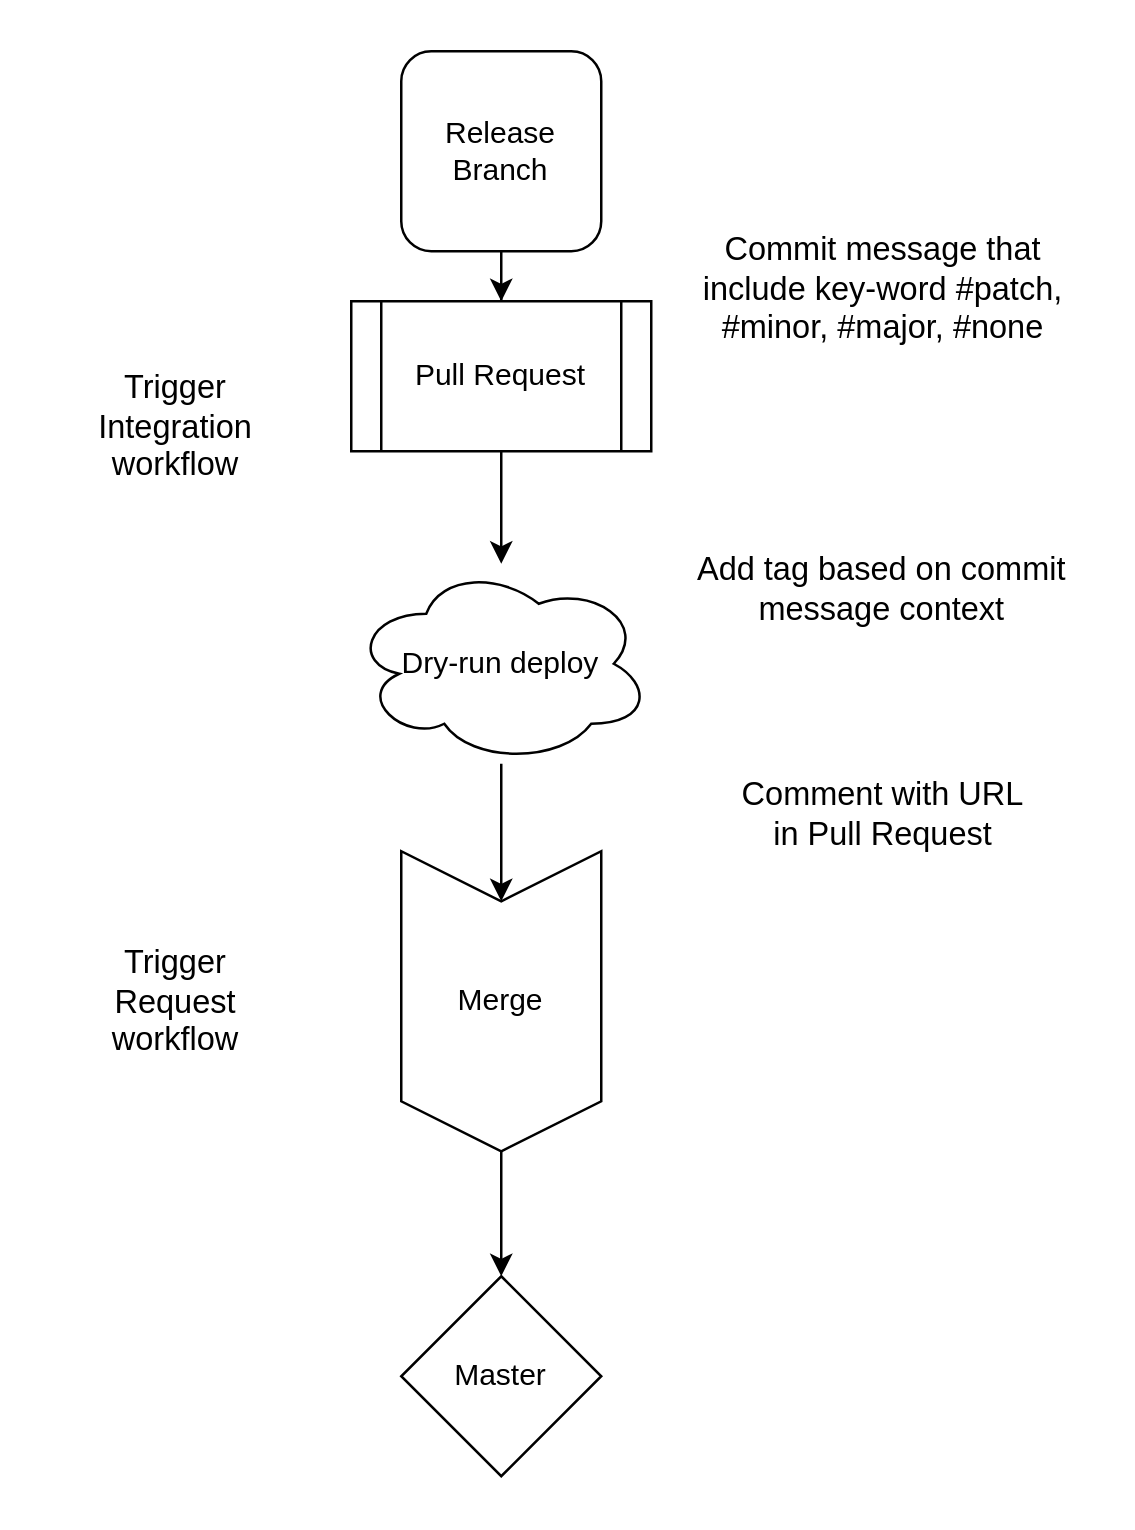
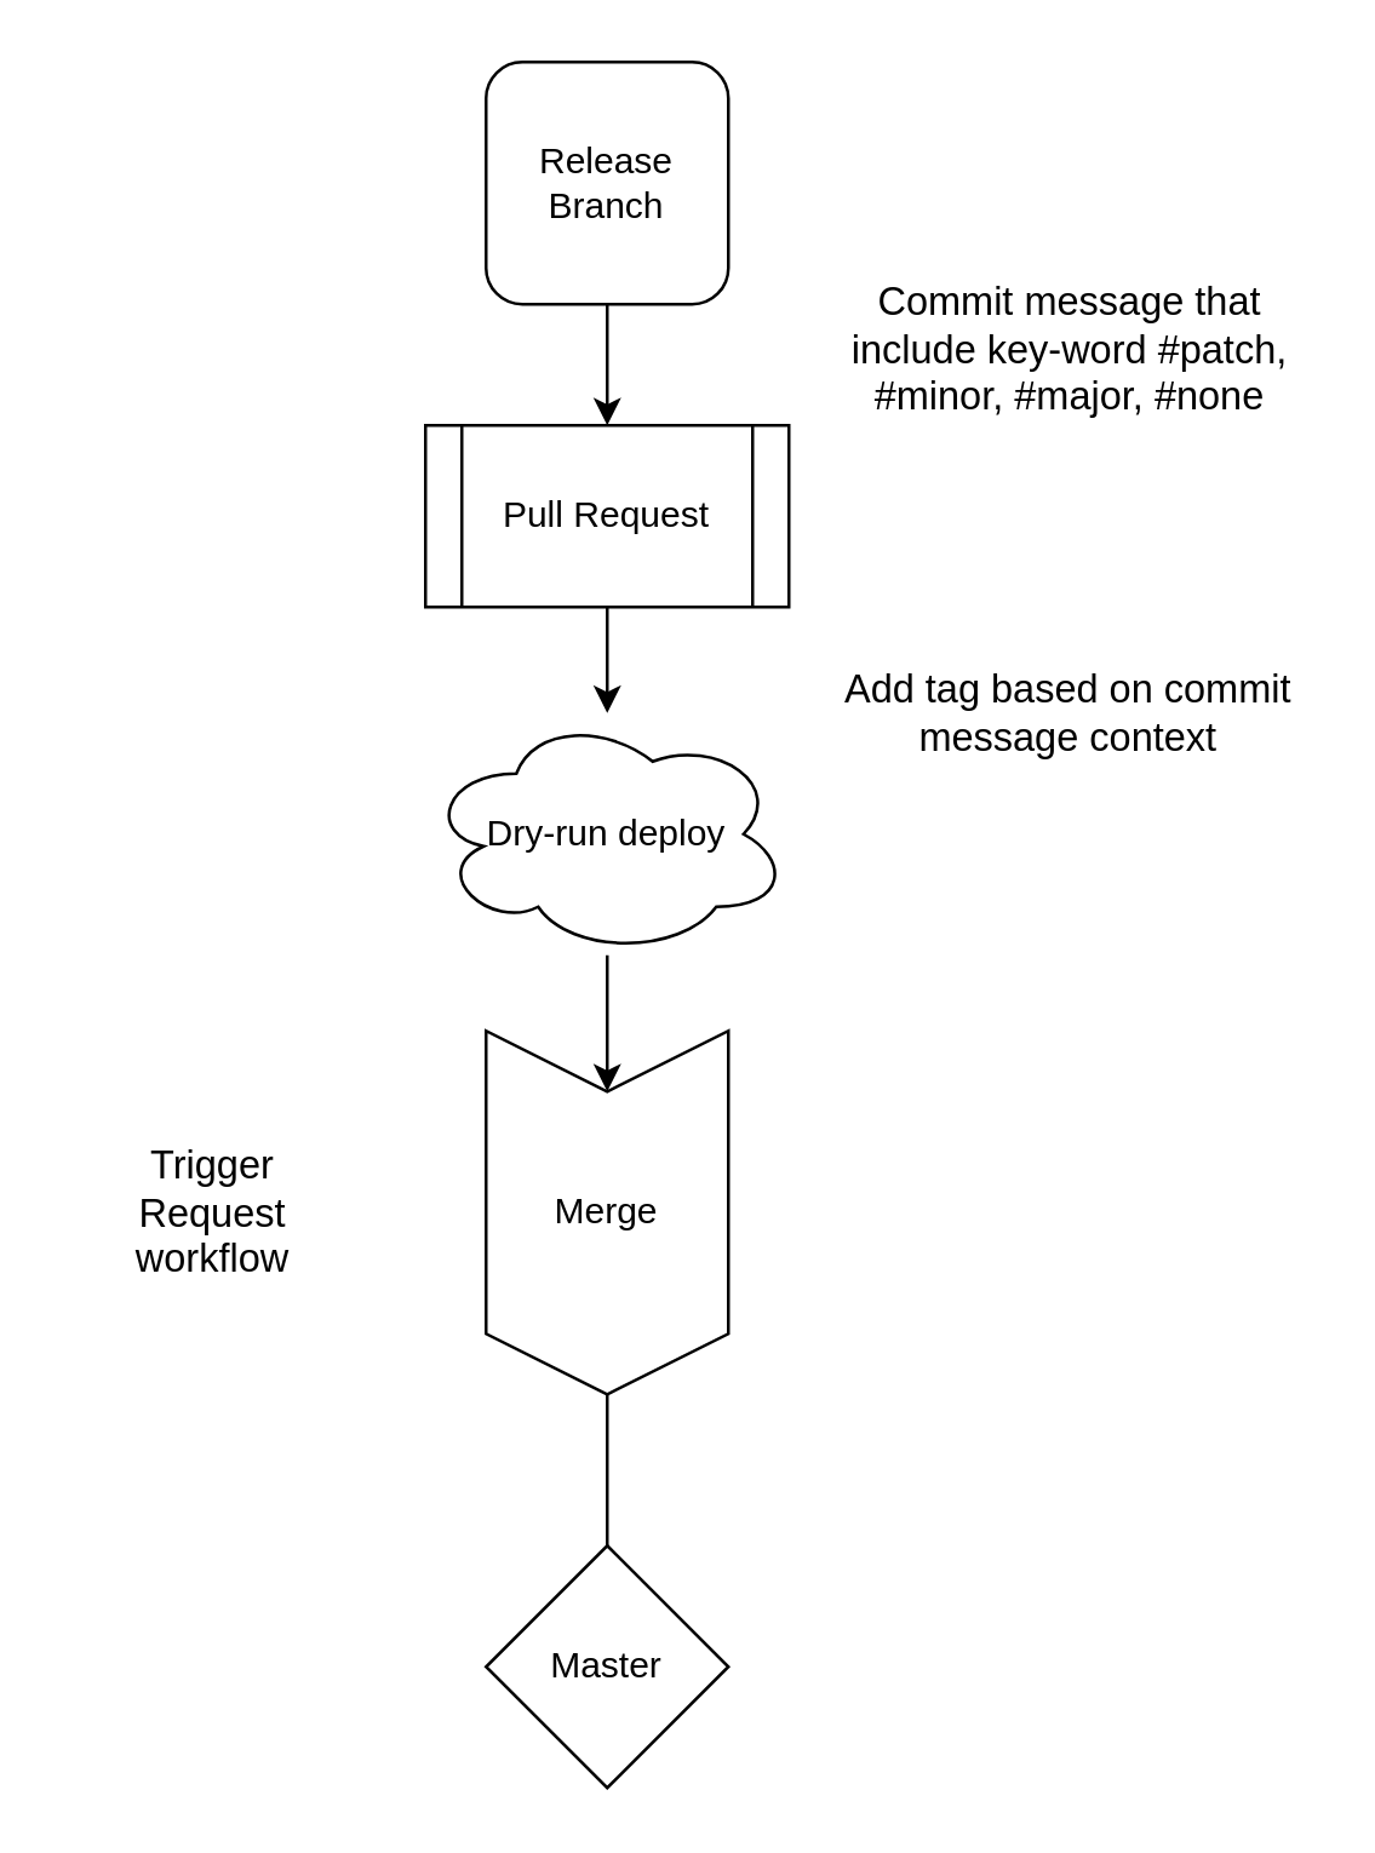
  <mxCell id="0" />
  <mxCell id="1" parent="0" />
  <mxCell id="2" value="" style="edgeStyle=orthogonalEdgeStyle;rounded=0;orthogonalLoop=1;jettySize=auto;html=1;" edge="1" parent="1" source="3" target="6"><mxGeometry relative="1" as="geometry" /></mxCell>
  <mxCell id="3" value="Release Branch" style="whiteSpace=wrap;html=1;aspect=fixed;rounded=1;" vertex="1" parent="1"><mxGeometry x="160" y="20" width="80" height="80" as="geometry" /></mxCell>
  <mxCell id="4" value="Master" style="rhombus;whiteSpace=wrap;html=1;aspect=fixed;" vertex="1" parent="1"><mxGeometry x="160" y="510" width="80" height="80" as="geometry" /></mxCell>
  <mxCell id="5" value="" style="edgeStyle=orthogonalEdgeStyle;rounded=0;orthogonalLoop=1;jettySize=auto;html=1;" edge="1" parent="1" source="6" target="8"><mxGeometry relative="1" as="geometry" /></mxCell>
- <mxCell id="6" value="Pull Request" style="shape=process;whiteSpace=wrap;html=1;backgroundOutline=1;" vertex="1" parent="1"><mxGeometry x="140" y="120" width="120" height="60" as="geometry" /></mxCell>
+ <mxCell id="6" value="Pull Request" style="shape=process;whiteSpace=wrap;html=1;backgroundOutline=1;" vertex="1" parent="1"><mxGeometry x="140" y="140" width="120" height="60" as="geometry" /></mxCell>
  <mxCell id="7" value="" style="edgeStyle=orthogonalEdgeStyle;rounded=0;orthogonalLoop=1;jettySize=auto;html=1;" edge="1" parent="1" source="8" target="11"><mxGeometry relative="1" as="geometry" /></mxCell>
- <mxCell id="8" value="Dry-run deploy" style="ellipse;shape=cloud;whiteSpace=wrap;html=1;" vertex="1" parent="1"><mxGeometry x="140" y="225" width="120" height="80" as="geometry" /></mxCell>
- <mxCell id="9" value="&lt;font style=&quot;font-size: 13px&quot;&gt;&lt;font style=&quot;font-size: 13px&quot;&gt;Comment with URL in Pull Request&lt;/font&gt;&lt;br&gt;&lt;/font&gt;" style="text;html=1;strokeColor=none;fillColor=none;align=center;verticalAlign=middle;whiteSpace=wrap;rounded=0;" vertex="1" parent="1"><mxGeometry x="292.5" y="300" width="120" height="50" as="geometry" /></mxCell>
- <mxCell id="10" value="" style="edgeStyle=orthogonalEdgeStyle;rounded=0;orthogonalLoop=1;jettySize=auto;html=1;" edge="1" parent="1" source="11" target="4"><mxGeometry relative="1" as="geometry" /></mxCell>
+ <mxCell id="8" value="Dry-run deploy" style="ellipse;shape=cloud;whiteSpace=wrap;html=1;" vertex="1" parent="1"><mxGeometry x="140" y="235" width="120" height="80" as="geometry" /></mxCell>
+ <mxCell id="10" value="" style="edgeStyle=orthogonalEdgeStyle;rounded=0;orthogonalLoop=1;jettySize=auto;html=1;endArrow=none;" edge="1" parent="1" source="11" target="4"><mxGeometry relative="1" as="geometry" /></mxCell>
  <mxCell id="11" value="Merge" style="shape=step;perimeter=stepPerimeter;whiteSpace=wrap;html=1;fixedSize=1;direction=south;" vertex="1" parent="1"><mxGeometry x="160" y="340" width="80" height="120" as="geometry" /></mxCell>
  <mxCell id="12" value="&lt;font style=&quot;font-size: 13px&quot;&gt;Add tag based on commit message context &lt;/font&gt;" style="text;html=1;strokeColor=none;fillColor=none;align=center;verticalAlign=middle;whiteSpace=wrap;rounded=0;" vertex="1" parent="1"><mxGeometry x="275" y="210" width="155" height="50" as="geometry" /></mxCell>
  <mxCell id="13" value="&lt;font style=&quot;font-size: 13px&quot;&gt;Commit message that include key-word #patch, #minor, #major, #none&lt;/font&gt;" style="text;html=1;strokeColor=none;fillColor=none;align=center;verticalAlign=middle;whiteSpace=wrap;rounded=0;" vertex="1" parent="1"><mxGeometry x="273.75" y="80" width="157.5" height="70" as="geometry" /></mxCell>
- <mxCell id="14" value="&lt;font style=&quot;font-size: 13px&quot;&gt;Trigger Integration workflow&lt;/font&gt;" style="text;html=1;strokeColor=none;fillColor=none;align=center;verticalAlign=middle;whiteSpace=wrap;rounded=0;" vertex="1" parent="1"><mxGeometry x="20" y="150" width="100" height="40" as="geometry" /></mxCell>
  <mxCell id="15" value="&lt;font style=&quot;font-size: 13px&quot;&gt;Trigger Request workflow&lt;/font&gt;" style="text;html=1;strokeColor=none;fillColor=none;align=center;verticalAlign=middle;whiteSpace=wrap;rounded=0;" vertex="1" parent="1"><mxGeometry x="35" y="375" width="70" height="50" as="geometry" /></mxCell>
